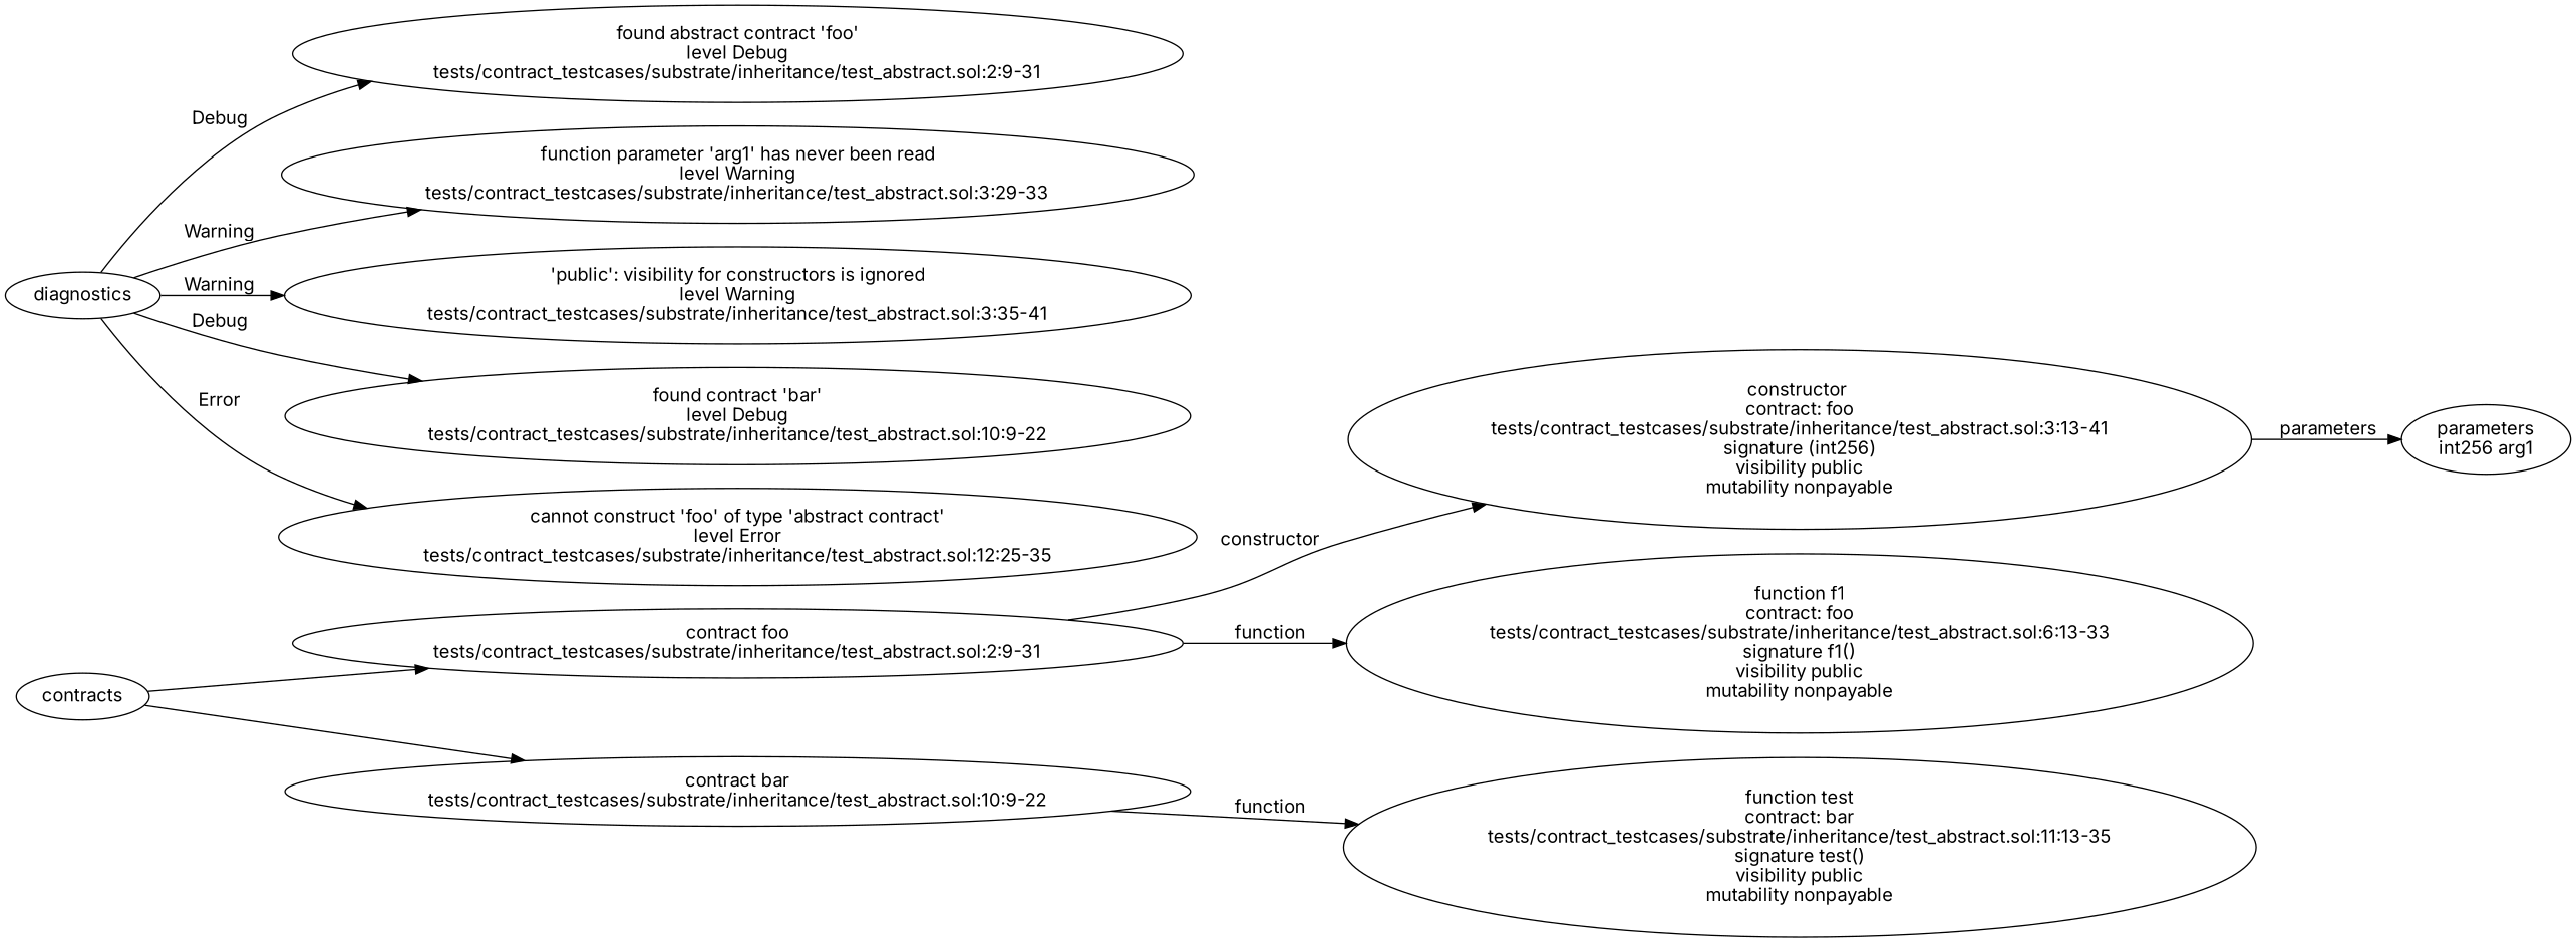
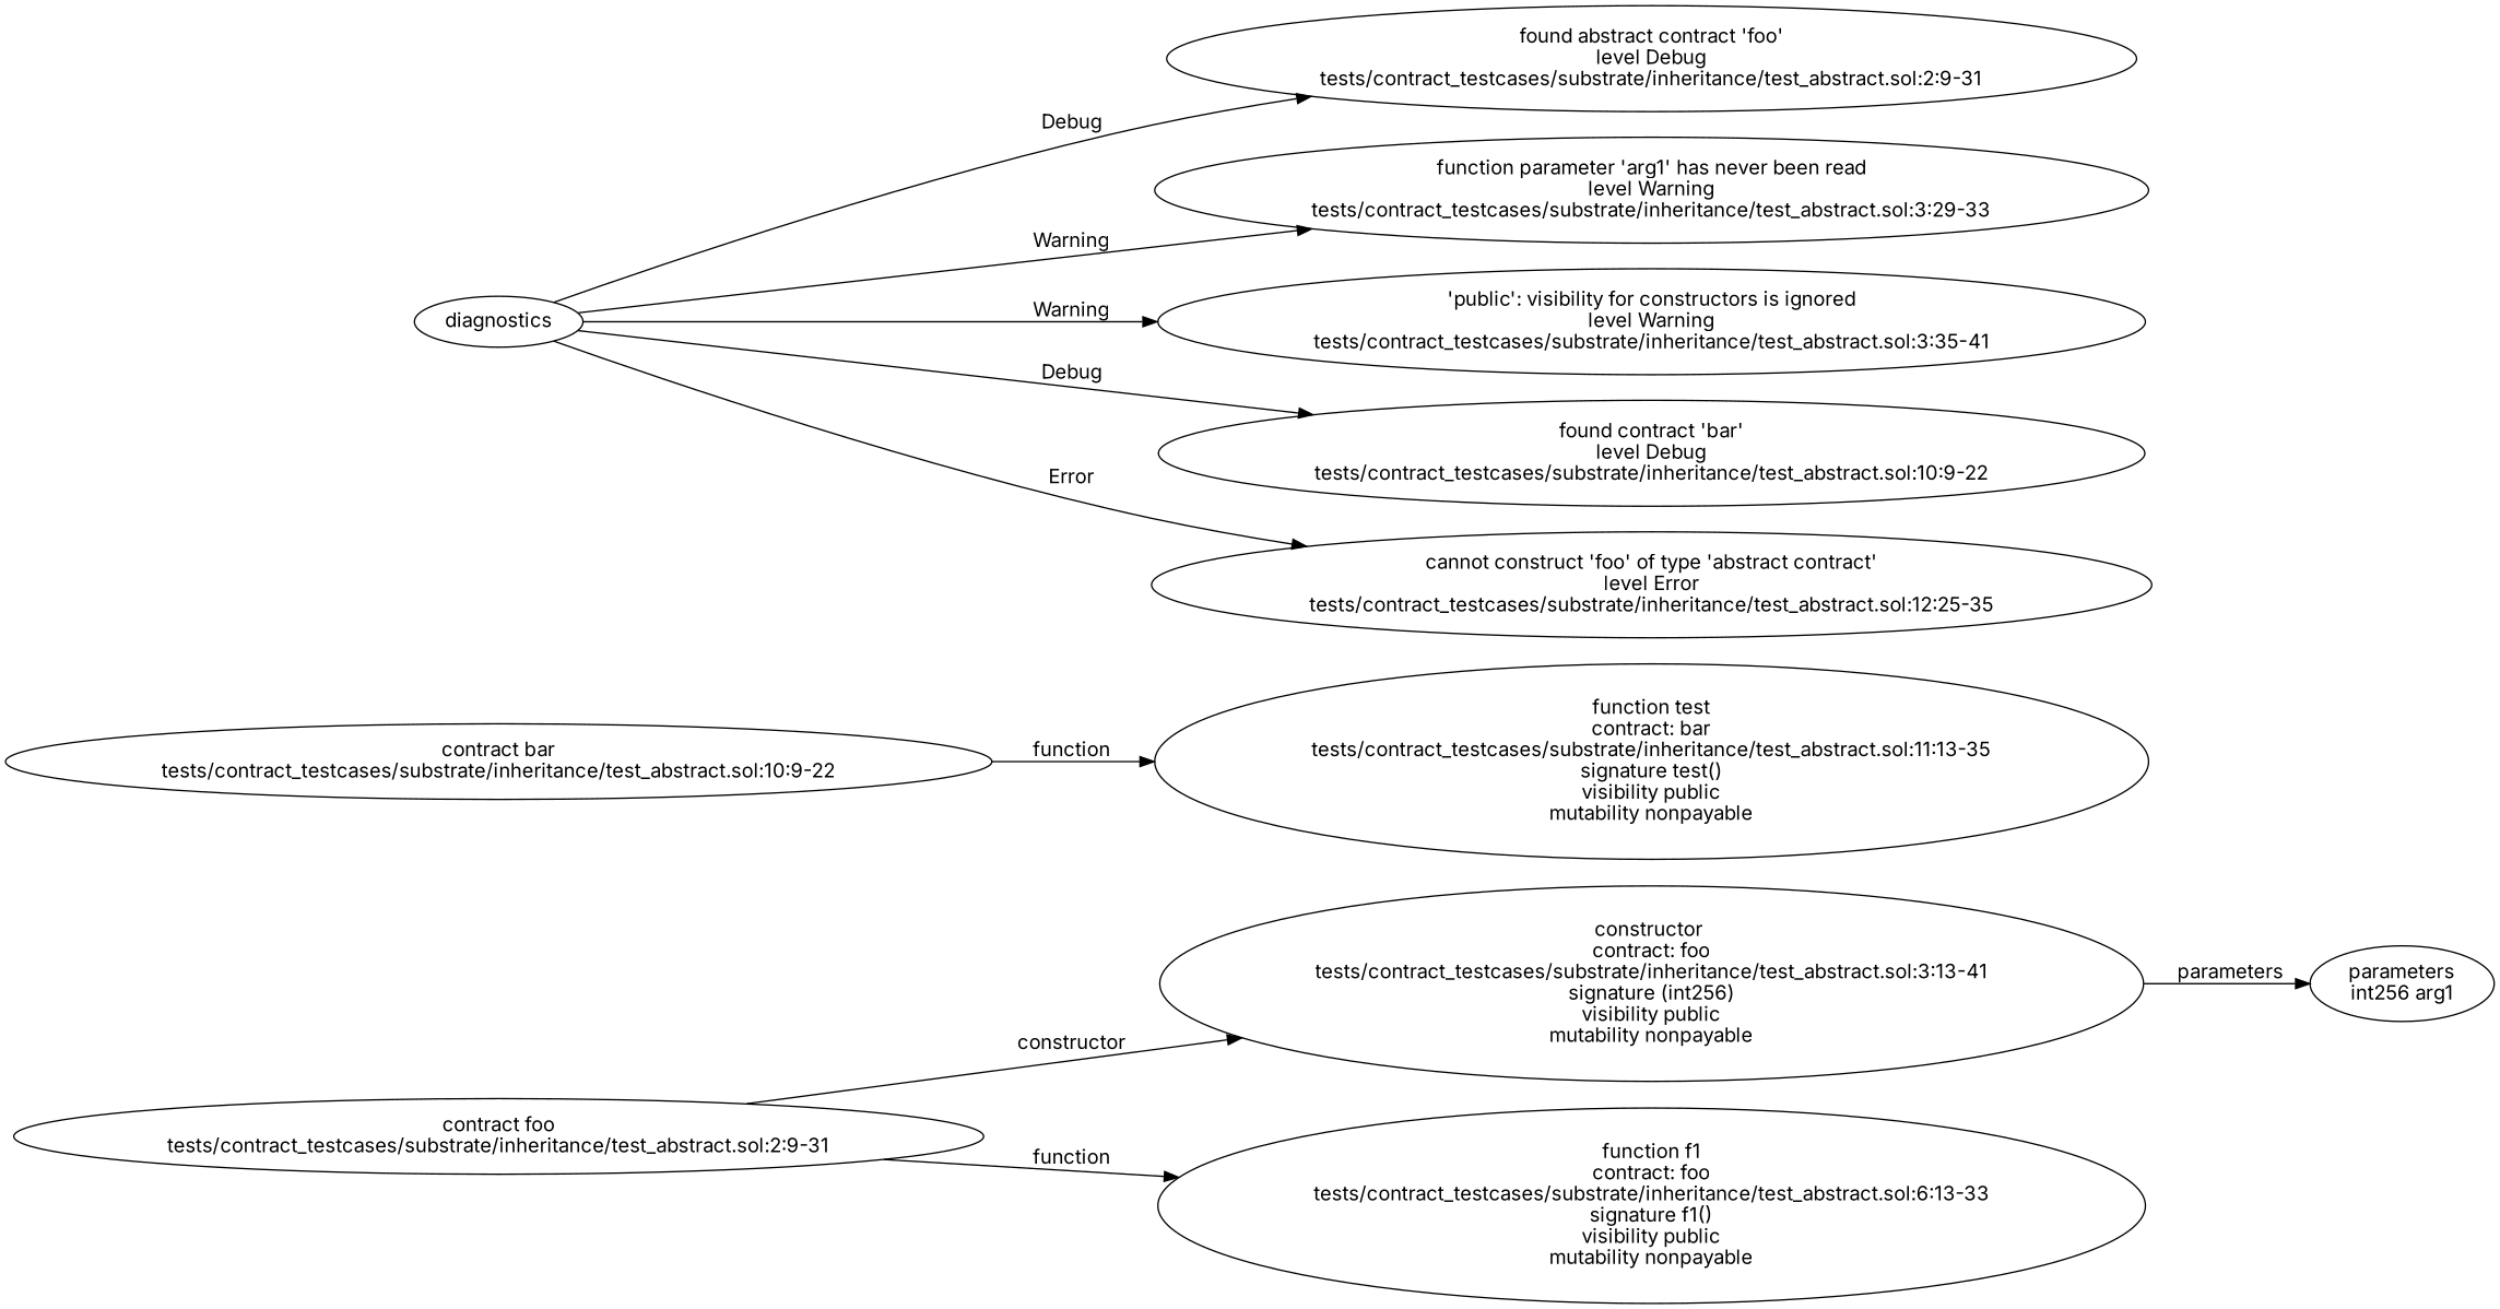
  strict digraph {
    rankdir=LR
    fontname=Inter
    node [fontname=Inter]
    edge [fontname=Inter]
    n1 [label="contract foo\ntests/contract_testcases/substrate/inheritance/test_abstract.sol:2:9-31"]
    n2 [label="constructor \ncontract: foo\ntests/contract_testcases/substrate/inheritance/test_abstract.sol:3:13-41\nsignature (int256)\nvisibility public\nmutability nonpayable"]
    n3 [label="function f1\ncontract: foo\ntests/contract_testcases/substrate/inheritance/test_abstract.sol:6:13-33\nsignature f1()\nvisibility public\nmutability nonpayable"]
    n4 [label="parameters\nint256 arg1"]
    n5 [label="contract bar\ntests/contract_testcases/substrate/inheritance/test_abstract.sol:10:9-22"]
    n6 [label="function test\ncontract: bar\ntests/contract_testcases/substrate/inheritance/test_abstract.sol:11:13-35\nsignature test()\nvisibility public\nmutability nonpayable"]
    n7 [label="found abstract contract 'foo'\nlevel Debug\ntests/contract_testcases/substrate/inheritance/test_abstract.sol:2:9-31"]
    n8 [label="function parameter 'arg1' has never been read\nlevel Warning\ntests/contract_testcases/substrate/inheritance/test_abstract.sol:3:29-33"]
    n9 [label="'public': visibility for constructors is ignored\nlevel Warning\ntests/contract_testcases/substrate/inheritance/test_abstract.sol:3:35-41"]
    n10 [label="found contract 'bar'\nlevel Debug\ntests/contract_testcases/substrate/inheritance/test_abstract.sol:10:9-22"]
    n11 [label="cannot construct 'foo' of type 'abstract contract'\nlevel Error\ntests/contract_testcases/substrate/inheritance/test_abstract.sol:12:25-35"]
-   contracts
    diagnostics
    n1 -> n2 [label=constructor]
    n1 -> n3 [label=function]
    n2 -> n4 [label=parameters]
    n5 -> n6 [label=function]
-   contracts -> n1
-   contracts -> n5
    diagnostics -> n7 [label=Debug]
    diagnostics -> n8 [label=Warning]
    diagnostics -> n9 [label=Warning]
    diagnostics -> n10 [label=Debug]
    diagnostics -> n11 [label=Error]
  }
